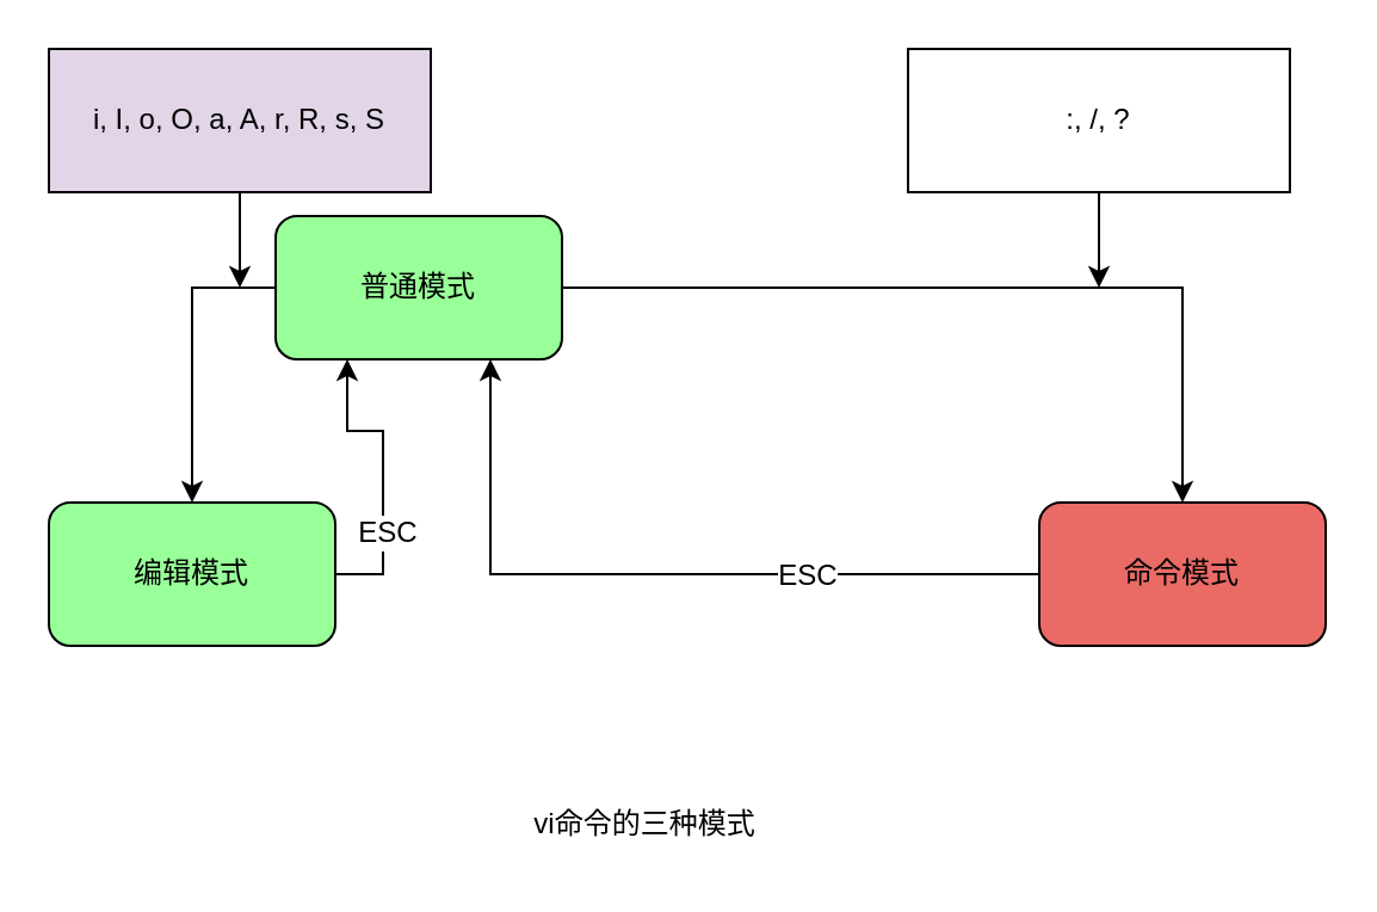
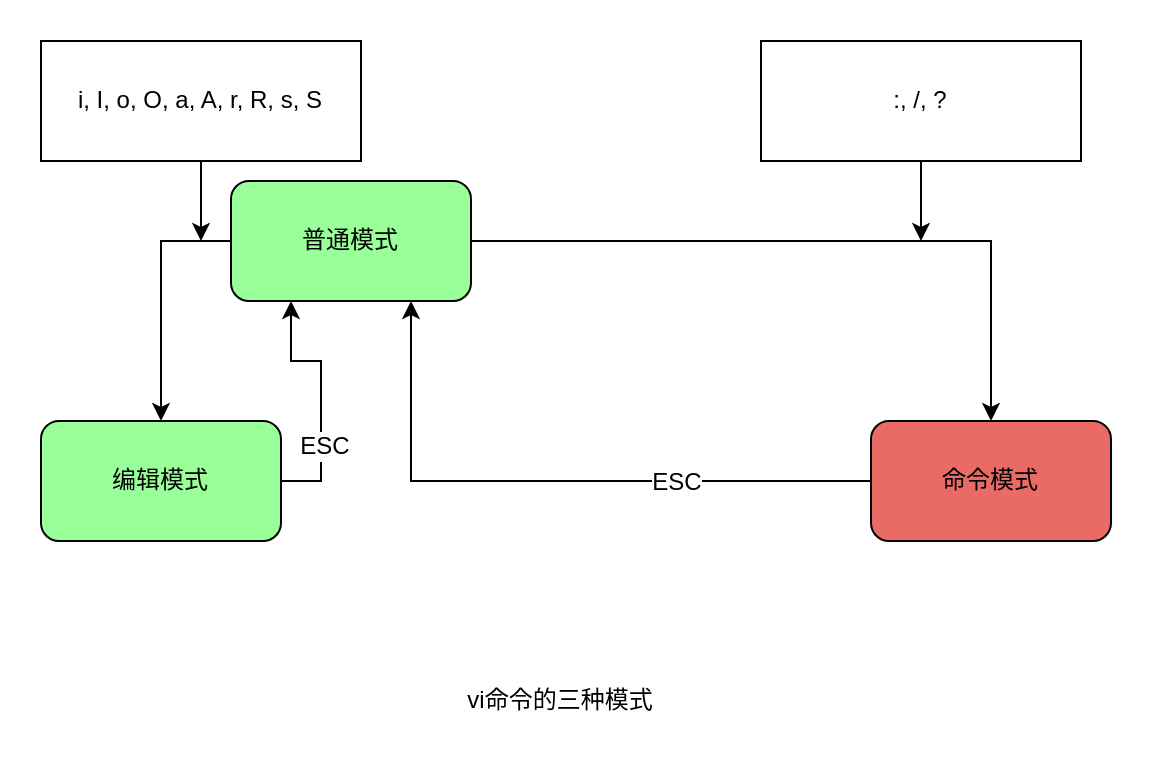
  <mxCell id="0" />
  <mxCell id="1" parent="0" />
  <mxCell id="2" style="edgeStyle=orthogonalEdgeStyle;rounded=0;orthogonalLoop=1;jettySize=auto;html=1;exitX=0;exitY=0.5;exitDx=0;exitDy=0;entryX=0.5;entryY=0;entryDx=0;entryDy=0;" parent="1" source="4" target="7" edge="1"><mxGeometry relative="1" as="geometry" /></mxCell>
  <mxCell id="3" style="edgeStyle=orthogonalEdgeStyle;rounded=0;orthogonalLoop=1;jettySize=auto;html=1;exitX=1;exitY=0.5;exitDx=0;exitDy=0;entryX=0.5;entryY=0;entryDx=0;entryDy=0;" parent="1" source="4" target="10" edge="1"><mxGeometry relative="1" as="geometry" /></mxCell>
  <mxCell id="4" value="普通模式" style="rounded=1;whiteSpace=wrap;html=1;fillColor=#99FF99;" parent="1" vertex="1"><mxGeometry x="115" y="90" width="120" height="60" as="geometry" /></mxCell>
  <mxCell id="5" style="edgeStyle=orthogonalEdgeStyle;rounded=0;orthogonalLoop=1;jettySize=auto;html=1;exitX=1;exitY=0.5;exitDx=0;exitDy=0;entryX=0.25;entryY=1;entryDx=0;entryDy=0;" parent="1" source="7" target="4" edge="1"><mxGeometry relative="1" as="geometry" /></mxCell>
  <mxCell id="6" value="ESC" style="text;html=1;resizable=0;points=[];align=center;verticalAlign=middle;labelBackgroundColor=#ffffff;" parent="5" vertex="1" connectable="0"><mxGeometry x="-0.4" y="-1" relative="1" as="geometry"><mxPoint as="offset" /></mxGeometry></mxCell>
  <mxCell id="7" value="编辑模式" style="rounded=1;whiteSpace=wrap;html=1;fillColor=#99ff99;" parent="1" vertex="1"><mxGeometry x="20" y="210" width="120" height="60" as="geometry" /></mxCell>
  <mxCell id="8" style="edgeStyle=orthogonalEdgeStyle;rounded=0;orthogonalLoop=1;jettySize=auto;html=1;exitX=0;exitY=0.5;exitDx=0;exitDy=0;entryX=0.75;entryY=1;entryDx=0;entryDy=0;" parent="1" source="10" target="4" edge="1"><mxGeometry relative="1" as="geometry" /></mxCell>
  <mxCell id="9" value="ESC" style="text;html=1;resizable=0;points=[];align=center;verticalAlign=middle;labelBackgroundColor=#ffffff;" parent="8" vertex="1" connectable="0"><mxGeometry x="-0.39" relative="1" as="geometry"><mxPoint as="offset" /></mxGeometry></mxCell>
  <mxCell id="10" value="命令模式" style="rounded=1;whiteSpace=wrap;html=1;fillColor=#EA6B66;" parent="1" vertex="1"><mxGeometry x="435" y="210" width="120" height="60" as="geometry" /></mxCell>
  <mxCell id="11" style="edgeStyle=orthogonalEdgeStyle;rounded=0;orthogonalLoop=1;jettySize=auto;html=1;exitX=0.5;exitY=1;exitDx=0;exitDy=0;" parent="1" source="12" edge="1"><mxGeometry relative="1" as="geometry"><mxPoint x="100" y="120" as="targetPoint" /></mxGeometry></mxCell>
- <mxCell id="12" value="i, I, o, O, a, A, r, R, s, S" style="rounded=0;whiteSpace=wrap;html=1;fillColor=#e1d5e7;" parent="1" vertex="1"><mxGeometry x="20" y="20" width="160" height="60" as="geometry" /></mxCell>
+ <mxCell id="12" value="i, I, o, O, a, A, r, R, s, S" style="rounded=0;whiteSpace=wrap;html=1;fillColor=#FFFFFF;" parent="1" vertex="1"><mxGeometry x="20" y="20" width="160" height="60" as="geometry" /></mxCell>
  <mxCell id="13" style="edgeStyle=orthogonalEdgeStyle;rounded=0;orthogonalLoop=1;jettySize=auto;html=1;exitX=0.5;exitY=1;exitDx=0;exitDy=0;" parent="1" source="14" edge="1"><mxGeometry relative="1" as="geometry"><mxPoint x="460" y="120" as="targetPoint" /></mxGeometry></mxCell>
  <mxCell id="14" value=":, /, ?" style="rounded=0;whiteSpace=wrap;html=1;fillColor=#FFFFFF;" parent="1" vertex="1"><mxGeometry x="380" y="20" width="160" height="60" as="geometry" /></mxCell>
- <mxCell id="15" value="vi命令的三种模式" style="text;html=1;strokeColor=none;fillColor=none;align=center;verticalAlign=middle;whiteSpace=wrap;rounded=0;" parent="1" vertex="1"><mxGeometry x="210" y="335" width="120" height="20" as="geometry" /></mxCell>
+ <mxCell id="15" value="vi命令的三种模式" style="text;html=1;strokeColor=none;fillColor=none;align=center;verticalAlign=middle;whiteSpace=wrap;rounded=0;" parent="1" vertex="1"><mxGeometry x="220" y="340" width="120" height="20" as="geometry" /></mxCell>
